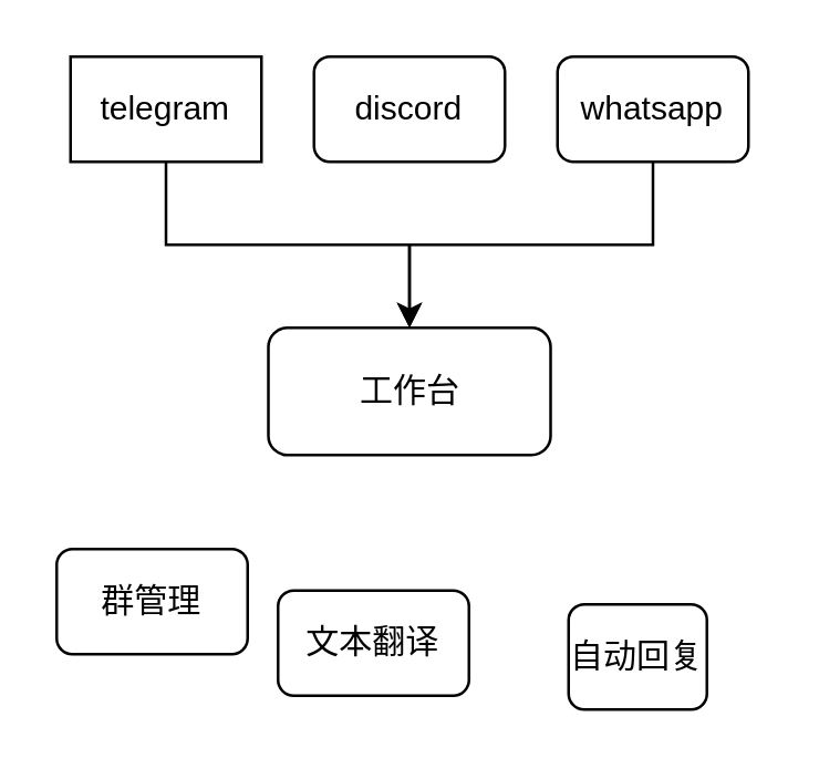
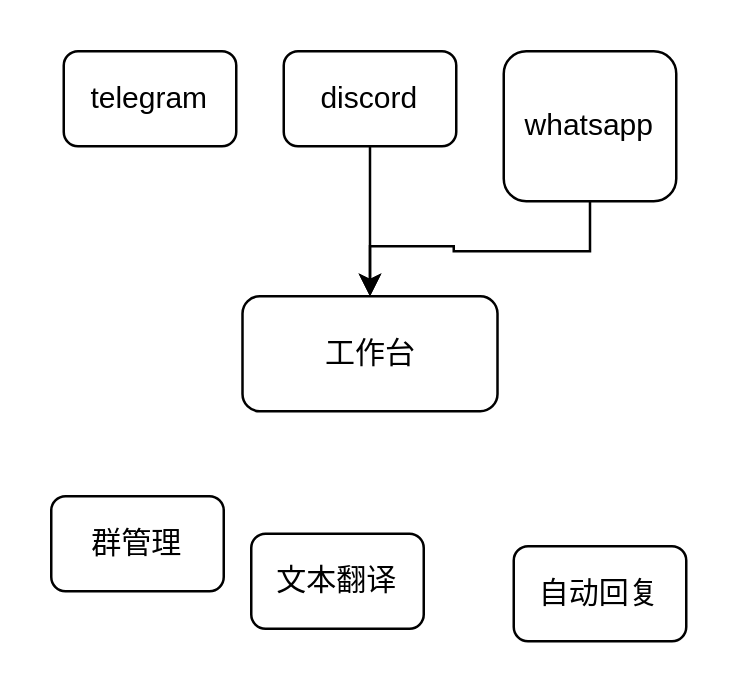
  <mxCell id="0" />
  <mxCell id="1" parent="0" />
  <mxCell id="2" value="工作台" style="rounded=1;whiteSpace=wrap;html=1;" vertex="1" parent="1"><mxGeometry x="96.5" y="118" width="102" height="46" as="geometry" /></mxCell>
- <mxCell id="3" style="edgeStyle=orthogonalEdgeStyle;rounded=0;orthogonalLoop=1;jettySize=auto;html=1;exitX=0.5;exitY=1;exitDx=0;exitDy=0;" edge="1" parent="1" source="4" target="2"><mxGeometry relative="1" as="geometry" /></mxCell>
- <mxCell id="4" value="telegram" style="whiteSpace=wrap;html=1;rounded=0;" vertex="1" parent="1"><mxGeometry x="25" y="20" width="69" height="38" as="geometry" /></mxCell>
+ <mxCell id="4" value="telegram" style="rounded=1;whiteSpace=wrap;html=1;" vertex="1" parent="1"><mxGeometry x="25" y="20" width="69" height="38" as="geometry" /></mxCell>
+ <mxCell id="5" style="edgeStyle=orthogonalEdgeStyle;rounded=0;orthogonalLoop=1;jettySize=auto;html=1;entryX=0.5;entryY=0;entryDx=0;entryDy=0;" edge="1" parent="1" source="6" target="2"><mxGeometry relative="1" as="geometry" /></mxCell>
  <mxCell id="6" value="discord" style="rounded=1;whiteSpace=wrap;html=1;" vertex="1" parent="1"><mxGeometry x="113" y="20" width="69" height="38" as="geometry" /></mxCell>
  <mxCell id="7" style="edgeStyle=orthogonalEdgeStyle;rounded=0;orthogonalLoop=1;jettySize=auto;html=1;entryX=0.5;entryY=0;entryDx=0;entryDy=0;exitX=0.5;exitY=1;exitDx=0;exitDy=0;" edge="1" parent="1" source="8" target="2"><mxGeometry relative="1" as="geometry" /></mxCell>
- <mxCell id="8" value="whatsapp" style="rounded=1;whiteSpace=wrap;html=1;" vertex="1" parent="1"><mxGeometry x="201" y="20" width="69" height="38" as="geometry" /></mxCell>
+ <mxCell id="8" value="whatsapp" style="rounded=1;whiteSpace=wrap;html=1;" vertex="1" parent="1"><mxGeometry x="201" y="20" width="69" height="60" as="geometry" /></mxCell>
  <mxCell id="9" value="群管理" style="rounded=1;whiteSpace=wrap;html=1;" vertex="1" parent="1"><mxGeometry x="20" y="198" width="69" height="38" as="geometry" /></mxCell>
  <mxCell id="10" value="文本翻译" style="rounded=1;whiteSpace=wrap;html=1;" vertex="1" parent="1"><mxGeometry x="100" y="213" width="69" height="38" as="geometry" /></mxCell>
- <mxCell id="11" value="自动回复" style="rounded=1;whiteSpace=wrap;html=1;" vertex="1" parent="1"><mxGeometry x="205" y="218" width="50" height="38" as="geometry" /></mxCell>
+ <mxCell id="11" value="自动回复" style="rounded=1;whiteSpace=wrap;html=1;" vertex="1" parent="1"><mxGeometry x="205" y="218" width="69" height="38" as="geometry" /></mxCell>
